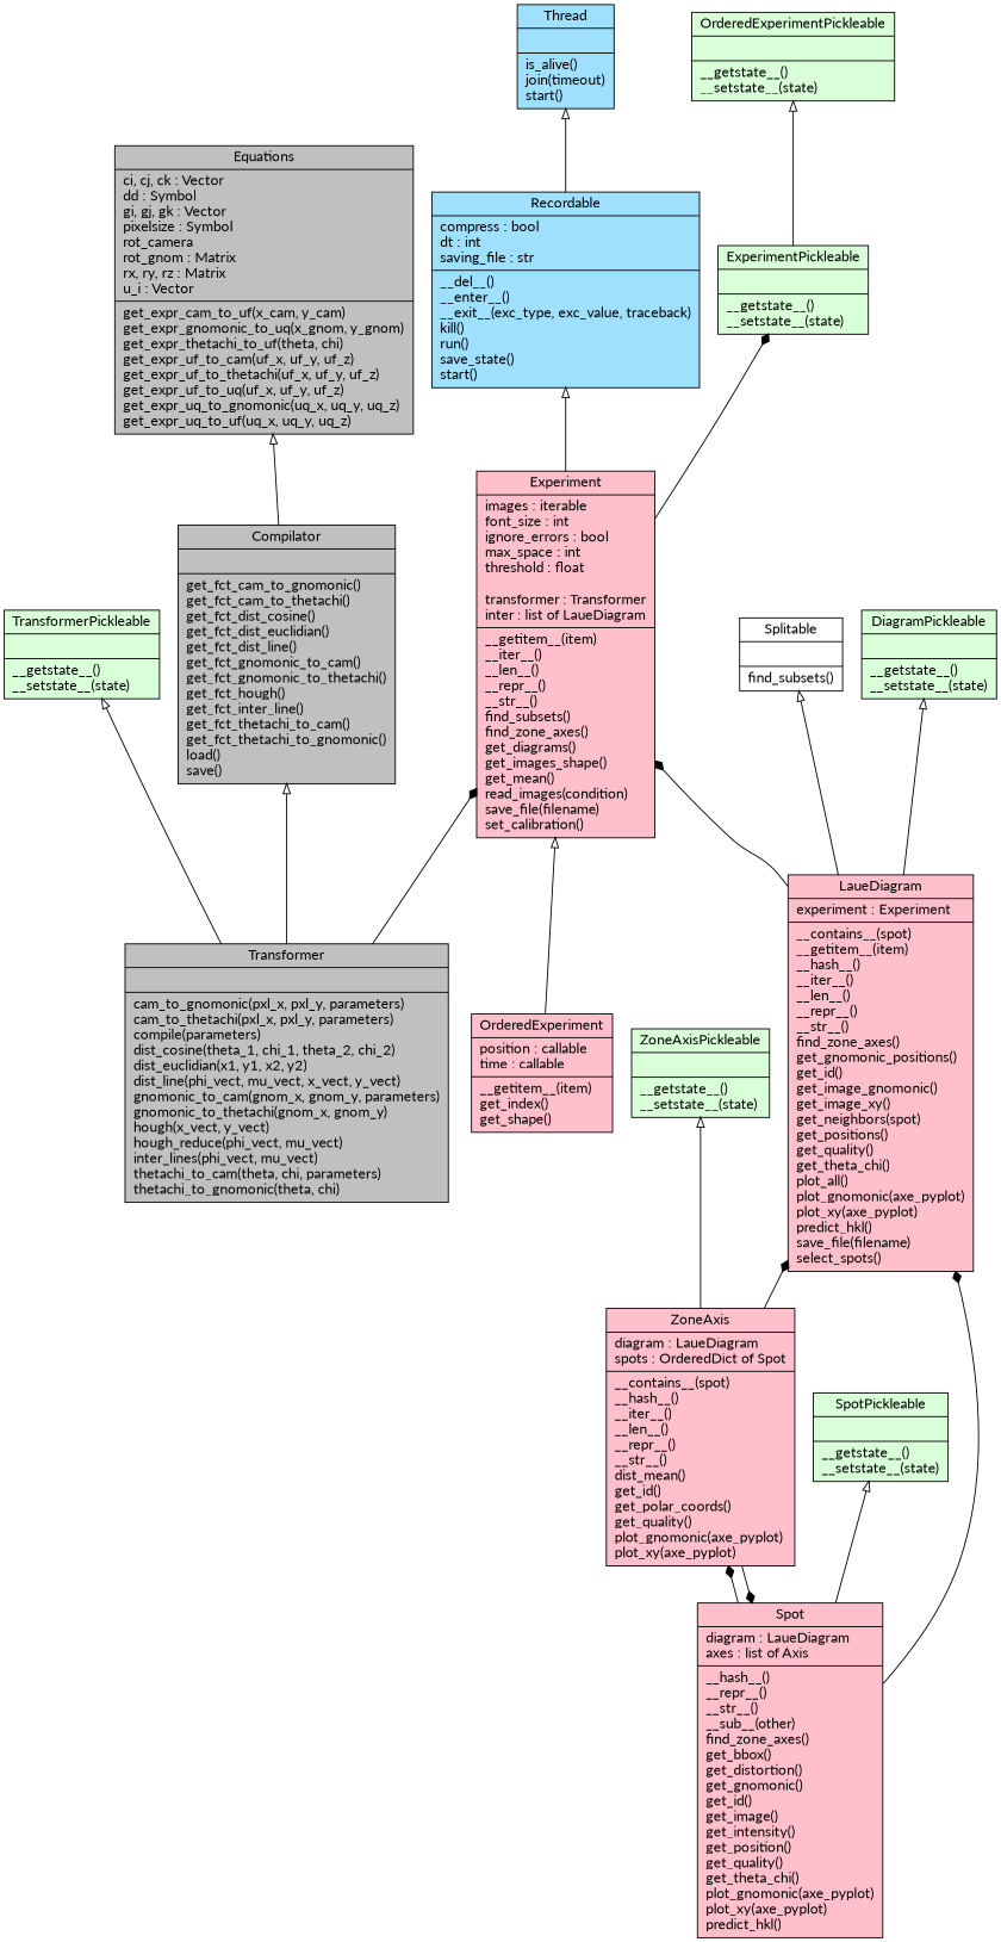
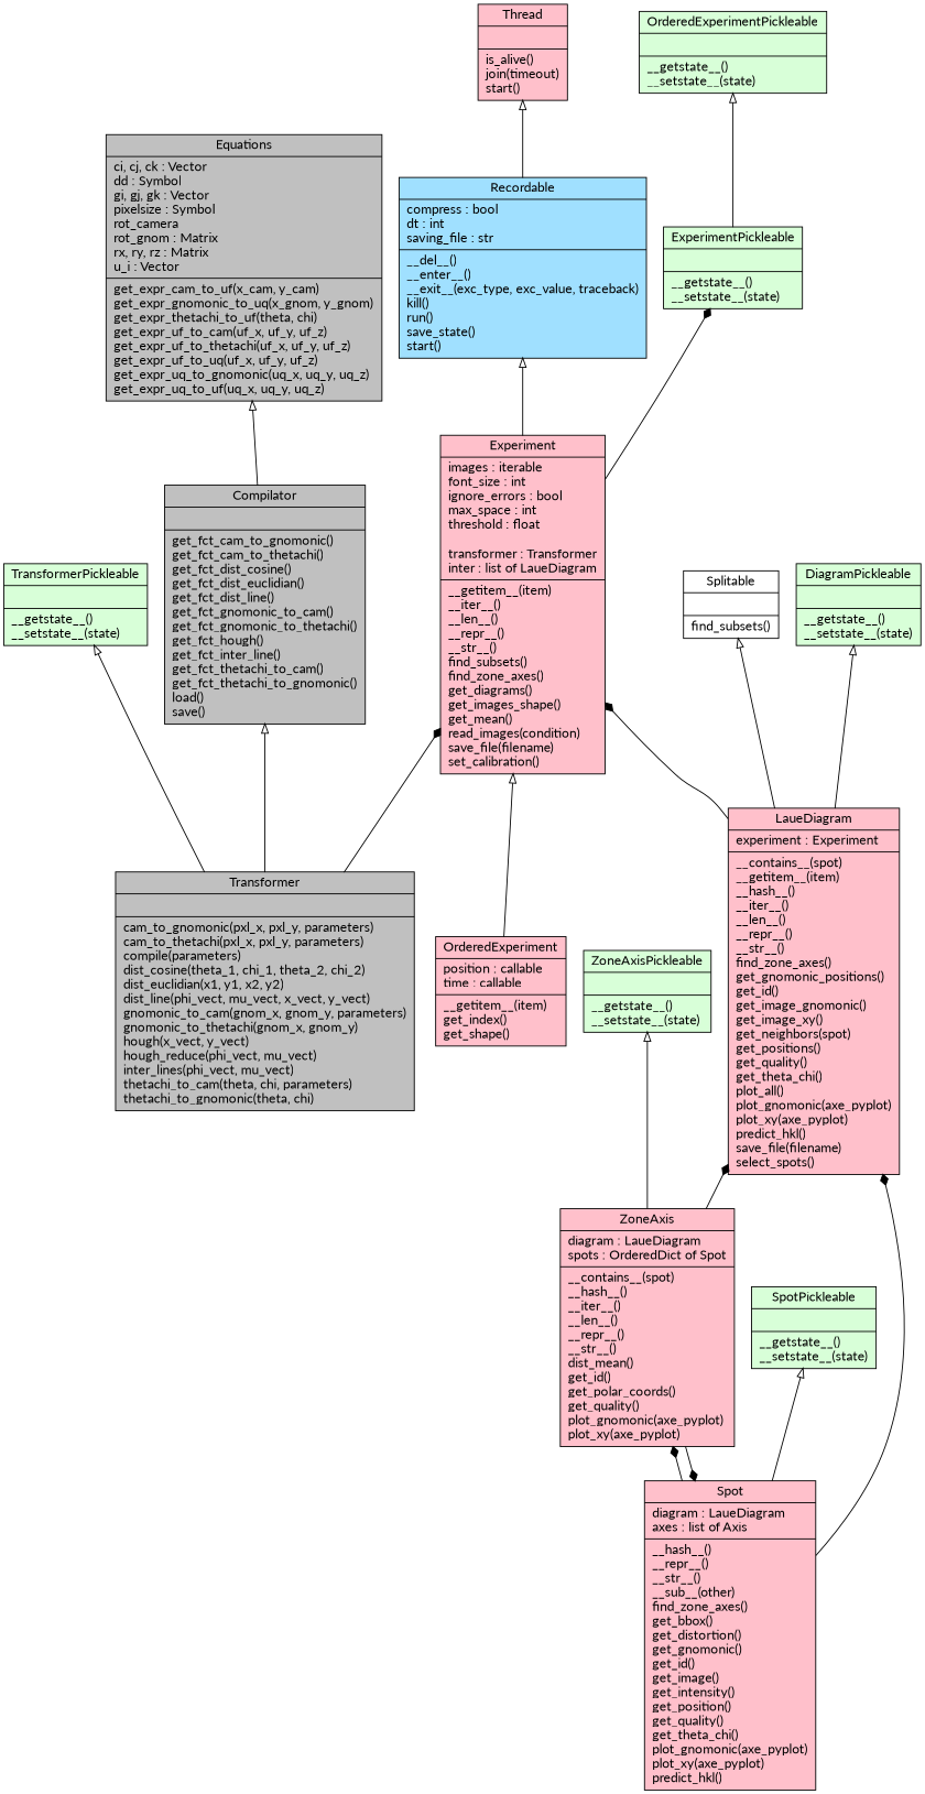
  digraph {
    fontname=Lato
    rankdir=BT
    node [fillcolor="#D8FFD8" fontname=Lato shape=record style=filled]
    edge [arrowhead=empty arrowtail=none fontname=Lato]
    n1 [fillcolor=gray label="{Compilator|\l|get_fct_cam_to_gnomonic()\lget_fct_cam_to_thetachi()\lget_fct_dist_cosine()\lget_fct_dist_euclidian()\lget_fct_dist_line()\lget_fct_gnomonic_to_cam()\lget_fct_gnomonic_to_thetachi()\lget_fct_hough()\lget_fct_inter_line()\lget_fct_thetachi_to_cam()\lget_fct_thetachi_to_gnomonic()\lload()\lsave()\l}"]
    n2 [fillcolor=gray label="{Equations|ci, cj, ck : Vector\ldd : Symbol\lgi, gj, gk : Vector\lpixelsize : Symbol\lrot_camera\lrot_gnom : Matrix\lrx, ry, rz : Matrix\lu_i : Vector\l|get_expr_cam_to_uf(x_cam, y_cam)\lget_expr_gnomonic_to_uq(x_gnom, y_gnom)\lget_expr_thetachi_to_uf(theta, chi)\lget_expr_uf_to_cam(uf_x, uf_y, uf_z)\lget_expr_uf_to_thetachi(uf_x, uf_y, uf_z)\lget_expr_uf_to_uq(uf_x, uf_y, uf_z)\lget_expr_uq_to_gnomonic(uq_x, uq_y, uq_z)\lget_expr_uq_to_uf(uq_x, uq_y, uq_z)\l}"]
    n3 [label="{DiagramPickleable|\l|__getstate__()\l__setstate__(state)\l}"]
    n4 [fillcolor=pink label="{Experiment|images : iterable\lfont_size : int\lignore_errors : bool\lmax_space : int\lthreshold : float\l\ltransformer : Transformer\linter : list of LaueDiagram|__getitem__(item)\l__iter__()\l__len__()\l__repr__()\l__str__()\lfind_subsets()\lfind_zone_axes()\lget_diagrams()\lget_images_shape()\lget_mean()\lread_images(condition)\lsave_file(filename)\lset_calibration()\l}"]
    n5 [label="{ExperimentPickleable|\l|__getstate__()\l__setstate__(state)\l}"]
    n6 [fillcolor="#A0E0FF" label="{Recordable|compress : bool\ldt : int\lsaving_file : str\l|__del__()\l__enter__()\l__exit__(exc_type, exc_value, traceback)\lkill()\lrun()\lsave_state()\lstart()\l}"]
    n7 [label="{OrderedExperimentPickleable|\l|__getstate__()\l__setstate__(state)\l}"]
-   n8 [fillcolor="#A0E0FF" label="{Thread|\l|is_alive()\ljoin(timeout)\lstart()\l}"]
+   n8 [fillcolor=pink label="{Thread|\l|is_alive()\ljoin(timeout)\lstart()\l}"]
    n9 [fillcolor=pink label="{LaueDiagram|experiment : Experiment\l|__contains__(spot)\l__getitem__(item)\l__hash__()\l__iter__()\l__len__()\l__repr__()\l__str__()\lfind_zone_axes()\lget_gnomonic_positions()\lget_id()\lget_image_gnomonic()\lget_image_xy()\lget_neighbors(spot)\lget_positions()\lget_quality()\lget_theta_chi()\lplot_all()\lplot_gnomonic(axe_pyplot)\lplot_xy(axe_pyplot)\lpredict_hkl()\lsave_file(filename)\lselect_spots()\l}"]
    n10 [label="{Splitable|\l|find_subsets()\l}" fillcolor="" style=""]
    n11 [fillcolor=pink label="{OrderedExperiment|position : callable\ltime : callable\l|__getitem__(item)\lget_index()\lget_shape()\l}"]
    n12 [fillcolor=pink label="{Spot|diagram : LaueDiagram\laxes : list of Axis\l|__hash__()\l__repr__()\l__str__()\l__sub__(other)\lfind_zone_axes()\lget_bbox()\lget_distortion()\lget_gnomonic()\lget_id()\lget_image()\lget_intensity()\lget_position()\lget_quality()\lget_theta_chi()\lplot_gnomonic(axe_pyplot)\lplot_xy(axe_pyplot)\lpredict_hkl()\l}"]
    n13 [label="{SpotPickleable|\l|__getstate__()\l__setstate__(state)\l}"]
    n14 [fillcolor=pink label="{ZoneAxis|diagram : LaueDiagram\lspots : OrderedDict of Spot\l|__contains__(spot)\l__hash__()\l__iter__()\l__len__()\l__repr__()\l__str__()\ldist_mean()\lget_id()\lget_polar_coords()\lget_quality()\lplot_gnomonic(axe_pyplot)\lplot_xy(axe_pyplot)\l}"]
    n15 [label="{ZoneAxisPickleable|\l|__getstate__()\l__setstate__(state)\l}"]
    n16 [fillcolor=gray label="{Transformer|\l|cam_to_gnomonic(pxl_x, pxl_y, parameters)\lcam_to_thetachi(pxl_x, pxl_y, parameters)\lcompile(parameters)\ldist_cosine(theta_1, chi_1, theta_2, chi_2)\ldist_euclidian(x1, y1, x2, y2)\ldist_line(phi_vect, mu_vect, x_vect, y_vect)\lgnomonic_to_cam(gnom_x, gnom_y, parameters)\lgnomonic_to_thetachi(gnom_x, gnom_y)\lhough(x_vect, y_vect)\lhough_reduce(phi_vect, mu_vect)\linter_lines(phi_vect, mu_vect)\lthetachi_to_cam(theta, chi, parameters)\lthetachi_to_gnomonic(theta, chi)\l}"]
    n17 [label="{TransformerPickleable|\l|__getstate__()\l__setstate__(state)\l}"]
    n1 -> n2
    n4 -> n5 [arrowhead=diamond]
    n4 -> n6
    n5 -> n7
    n6 -> n8
    n9 -> n3
    n9 -> n4 [arrowhead=diamond style=solid]
    n9 -> n10
    n11 -> n4
    n12 -> n9 [arrowhead=diamond style=solid]
    n12 -> n13
    n12 -> n14 [arrowhead=diamond style=solid]
    n14 -> n9 [arrowhead=diamond style=solid]
    n14 -> n12 [arrowhead=diamond style=solid]
    n14 -> n15
    n16 -> n1
    n16 -> n4 [arrowhead=diamond style=solid]
    n16 -> n17
  }
